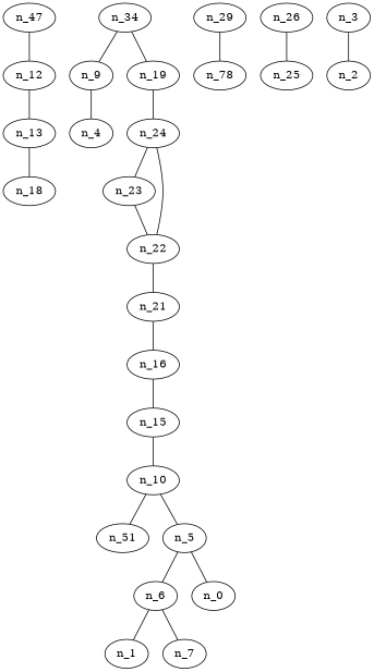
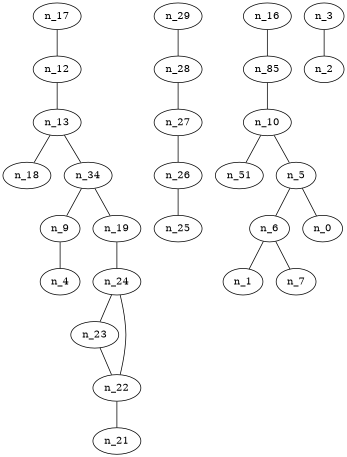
  graph {
    fontname="DejaVu Serif"
    node [fontname="DejaVu Serif"]
    edge [fontname="DejaVu Serif"]
-   n_17 [label=n_47]
+   n_17
    n_12
    n_13
    n_18
    n5 [label=n_34]
    n_9
    n_19
    n_4
    n_24
    n_23
    n_22
    n_29
-   n_28 [label=n_78]
+   n_28
    n_21
+   n_27
    n_16
    n_26
    n_25
-   n_15
+   n_15 [label=n_85]
    n_10
    n21 [label=n_51]
    n_5
    n_6
    n_0
    n_1
    n_7
    n_3
    n_2
    n_17 -- n_12
    n_12 -- n_13
    n_13 -- n_18
+   n_13 -- n5
    n5 -- n_9
    n5 -- n_19
    n_9 -- n_4
    n_19 -- n_24
    n_24 -- n_23
    n_24 -- n_22
    n_23 -- n_22
    n_22 -- n_21
    n_29 -- n_28
-   n_21 -- n_16
+   n_28 -- n_27
+   n_27 -- n_26
    n_16 -- n_15
    n_26 -- n_25
    n_15 -- n_10
    n_10 -- n21
    n_10 -- n_5
    n_5 -- n_6
    n_5 -- n_0
    n_6 -- n_1
    n_6 -- n_7
    n_3 -- n_2
  }
